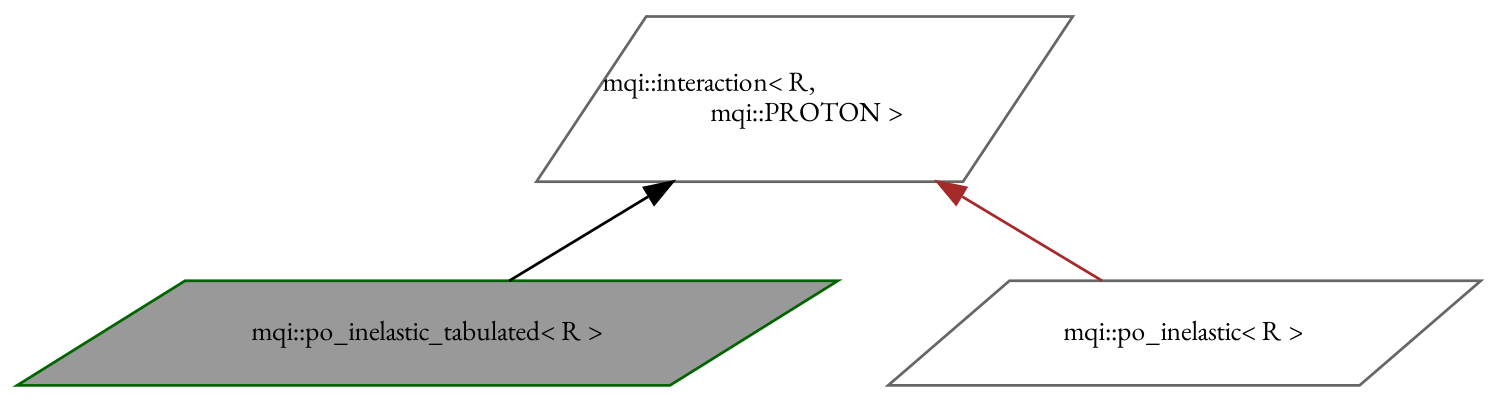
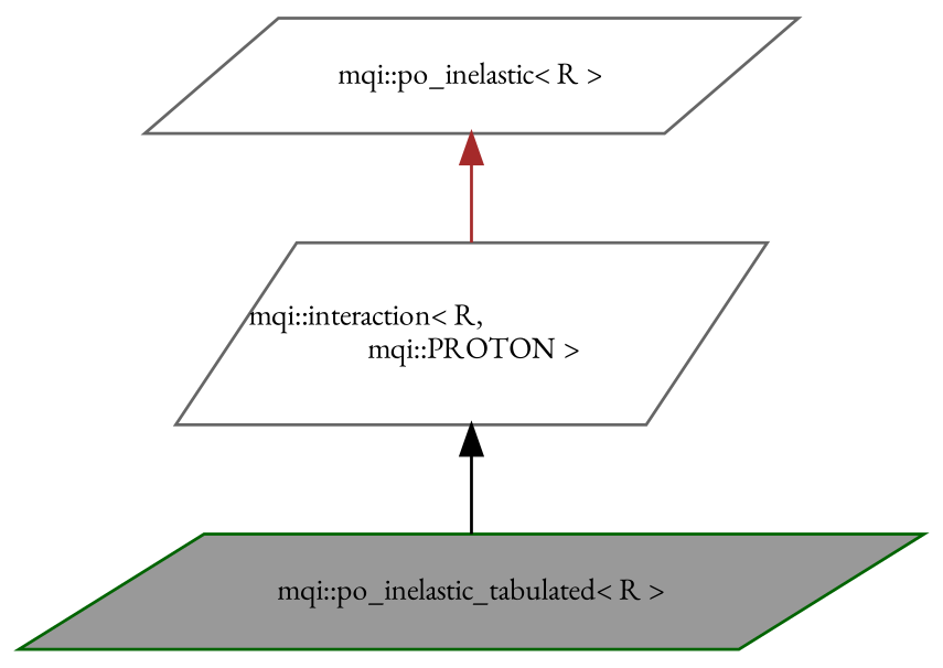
  digraph {
    fontname="EB Garamond"
    node [color=gray40 fillcolor=white fontname="EB Garamond" fontsize=10 shape=parallelogram style=filled]
    edge [dir=back fontname="EB Garamond" fontsize=10 labelfontname=Helvetica labelfontsize=10 style=solid]
    n1 [color=darkgreen fillcolor=grey60 fontcolor=black height=0.2 label="mqi::po_inelastic_tabulated\< R \>" width=0.4]
    n2 [height=0.2 label="mqi::po_inelastic\< R \>" width=0.4]
    n3 [height=0.2 label="mqi::interaction\< R,\l mqi::PROTON \>" width=0.4]
    n3 -> n1 [color=black]
-   n3 -> n2 [color=brown]
+   n2 -> n3 [color=brown]
  }
